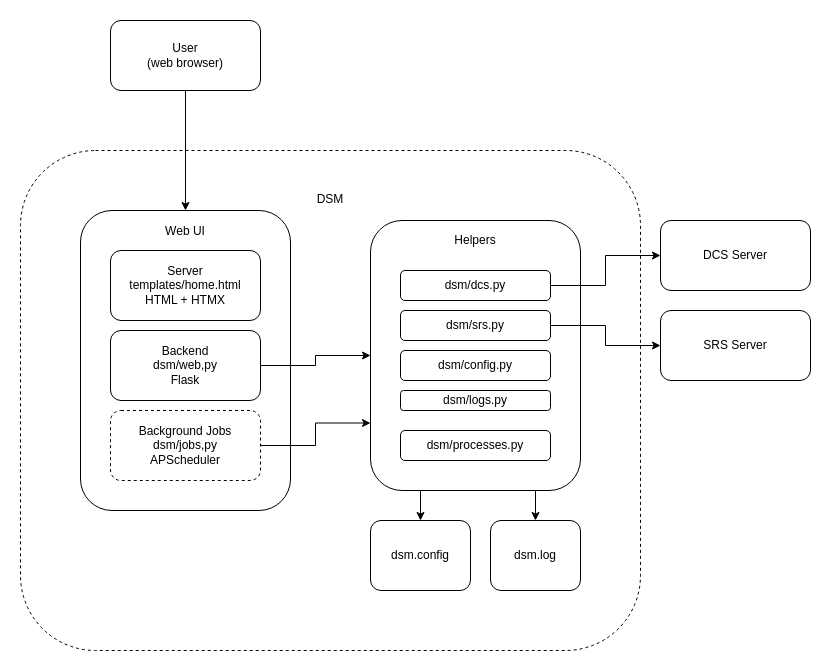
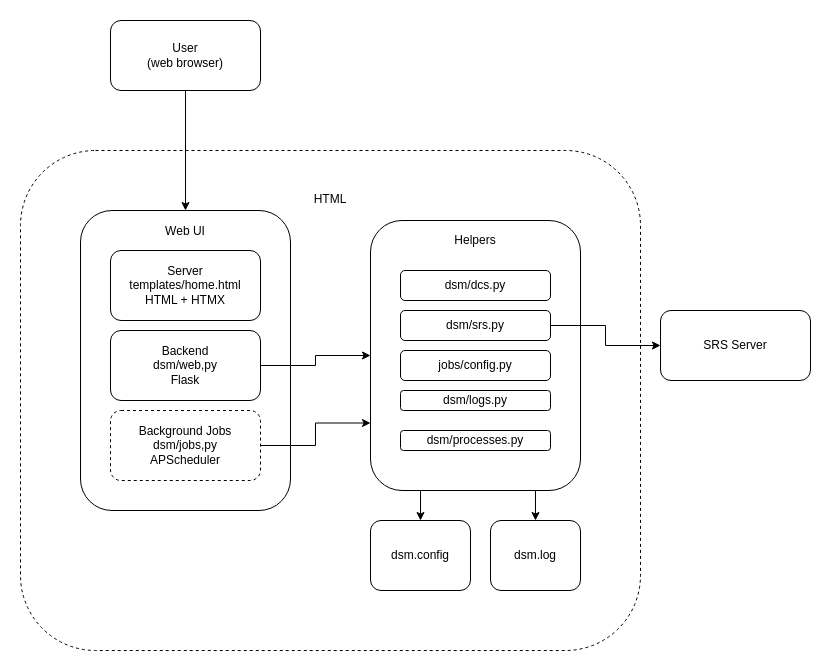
  <mxCell id="0" />
  <mxCell id="1" parent="0" />
- <mxCell id="2" value="&lt;div&gt;DSM&lt;/div&gt;&lt;div&gt;&lt;br&gt;&lt;/div&gt;&lt;div&gt;&lt;br&gt;&lt;/div&gt;&lt;div&gt;&lt;br&gt;&lt;/div&gt;&lt;div&gt;&lt;br&gt;&lt;/div&gt;&lt;div&gt;&lt;br&gt;&lt;/div&gt;&lt;div&gt;&lt;br&gt;&lt;/div&gt;&lt;div&gt;&lt;br&gt;&lt;/div&gt;&lt;div&gt;&lt;br&gt;&lt;/div&gt;&lt;div&gt;&lt;br&gt;&lt;/div&gt;&lt;div&gt;&lt;br&gt;&lt;/div&gt;&lt;div&gt;&lt;br&gt;&lt;/div&gt;&lt;div&gt;&lt;br&gt;&lt;/div&gt;&lt;div&gt;&lt;br&gt;&lt;/div&gt;&lt;div&gt;&lt;br&gt;&lt;/div&gt;&lt;div&gt;&lt;br&gt;&lt;/div&gt;&lt;div&gt;&lt;br&gt;&lt;/div&gt;&lt;div&gt;&lt;br&gt;&lt;/div&gt;&lt;div&gt;&lt;br&gt;&lt;/div&gt;&lt;div&gt;&lt;br&gt;&lt;/div&gt;&lt;div&gt;&lt;br&gt;&lt;/div&gt;&lt;div&gt;&lt;br&gt;&lt;/div&gt;&lt;div&gt;&lt;br&gt;&lt;/div&gt;&lt;div&gt;&lt;br&gt;&lt;/div&gt;&lt;div&gt;&lt;br&gt;&lt;/div&gt;&lt;div&gt;&lt;br&gt;&lt;/div&gt;&lt;div&gt;&lt;br&gt;&lt;/div&gt;&lt;div&gt;&lt;br&gt;&lt;/div&gt;&lt;div&gt;&lt;br&gt;&lt;/div&gt;" style="rounded=1;whiteSpace=wrap;html=1;fillColor=none;dashed=1;movable=1;resizable=1;rotatable=1;deletable=1;editable=1;locked=0;connectable=1;" vertex="1" parent="1"><mxGeometry x="20" y="150" width="620" height="500" as="geometry" /></mxCell>
+ <mxCell id="2" value="&lt;div&gt;HTML&lt;/div&gt;&lt;div&gt;&lt;br&gt;&lt;/div&gt;&lt;div&gt;&lt;br&gt;&lt;/div&gt;&lt;div&gt;&lt;br&gt;&lt;/div&gt;&lt;div&gt;&lt;br&gt;&lt;/div&gt;&lt;div&gt;&lt;br&gt;&lt;/div&gt;&lt;div&gt;&lt;br&gt;&lt;/div&gt;&lt;div&gt;&lt;br&gt;&lt;/div&gt;&lt;div&gt;&lt;br&gt;&lt;/div&gt;&lt;div&gt;&lt;br&gt;&lt;/div&gt;&lt;div&gt;&lt;br&gt;&lt;/div&gt;&lt;div&gt;&lt;br&gt;&lt;/div&gt;&lt;div&gt;&lt;br&gt;&lt;/div&gt;&lt;div&gt;&lt;br&gt;&lt;/div&gt;&lt;div&gt;&lt;br&gt;&lt;/div&gt;&lt;div&gt;&lt;br&gt;&lt;/div&gt;&lt;div&gt;&lt;br&gt;&lt;/div&gt;&lt;div&gt;&lt;br&gt;&lt;/div&gt;&lt;div&gt;&lt;br&gt;&lt;/div&gt;&lt;div&gt;&lt;br&gt;&lt;/div&gt;&lt;div&gt;&lt;br&gt;&lt;/div&gt;&lt;div&gt;&lt;br&gt;&lt;/div&gt;&lt;div&gt;&lt;br&gt;&lt;/div&gt;&lt;div&gt;&lt;br&gt;&lt;/div&gt;&lt;div&gt;&lt;br&gt;&lt;/div&gt;&lt;div&gt;&lt;br&gt;&lt;/div&gt;&lt;div&gt;&lt;br&gt;&lt;/div&gt;&lt;div&gt;&lt;br&gt;&lt;/div&gt;&lt;div&gt;&lt;br&gt;&lt;/div&gt;" style="rounded=1;whiteSpace=wrap;html=1;fillColor=none;dashed=1;movable=1;resizable=1;rotatable=1;deletable=1;editable=1;locked=0;connectable=1;" vertex="1" parent="1"><mxGeometry x="20" y="150" width="620" height="500" as="geometry" /></mxCell>
  <mxCell id="3" value="&lt;div&gt;Web UI&lt;/div&gt;&lt;div&gt;&lt;br&gt;&lt;/div&gt;&lt;div&gt;&lt;br&gt;&lt;/div&gt;&lt;div&gt;&lt;br&gt;&lt;/div&gt;&lt;div&gt;&lt;br&gt;&lt;/div&gt;&lt;div&gt;&lt;br&gt;&lt;/div&gt;&lt;div&gt;&lt;br&gt;&lt;/div&gt;&lt;div&gt;&lt;br&gt;&lt;/div&gt;&lt;div&gt;&lt;br&gt;&lt;/div&gt;&lt;div&gt;&lt;br&gt;&lt;/div&gt;&lt;div&gt;&lt;br&gt;&lt;/div&gt;&lt;div&gt;&lt;br&gt;&lt;/div&gt;&lt;div&gt;&lt;br&gt;&lt;/div&gt;&lt;div&gt;&lt;br&gt;&lt;/div&gt;&lt;div&gt;&lt;br&gt;&lt;/div&gt;&lt;div&gt;&lt;br&gt;&lt;/div&gt;&lt;div&gt;&lt;br&gt;&lt;/div&gt;&lt;div&gt;&lt;br&gt;&lt;/div&gt;&lt;div&gt;&lt;br&gt;&lt;/div&gt;" style="rounded=1;whiteSpace=wrap;html=1;" vertex="1" parent="1"><mxGeometry x="80" y="210" width="210" height="300" as="geometry" /></mxCell>
  <mxCell id="4" value="&lt;div&gt;Server&lt;/div&gt;&lt;div&gt;templates/home.html&lt;/div&gt;&lt;div&gt;HTML + HTMX&lt;/div&gt;" style="rounded=1;whiteSpace=wrap;html=1;" vertex="1" parent="1"><mxGeometry x="110" y="250" width="150" height="70" as="geometry" /></mxCell>
  <mxCell id="5" style="edgeStyle=orthogonalEdgeStyle;rounded=0;orthogonalLoop=1;jettySize=auto;html=1;" edge="1" parent="1" source="6" target="9"><mxGeometry relative="1" as="geometry" /></mxCell>
  <mxCell id="6" value="&lt;div&gt;Backend&lt;/div&gt;&lt;div&gt;dsm/web,py&lt;/div&gt;&lt;div&gt;Flask&lt;/div&gt;" style="rounded=1;whiteSpace=wrap;html=1;" vertex="1" parent="1"><mxGeometry x="110" y="330" width="150" height="70" as="geometry" /></mxCell>
  <mxCell id="7" style="edgeStyle=orthogonalEdgeStyle;rounded=0;orthogonalLoop=1;jettySize=auto;html=1;exitX=0.25;exitY=1;exitDx=0;exitDy=0;entryX=0.5;entryY=0;entryDx=0;entryDy=0;" edge="1" parent="1" source="9" target="23"><mxGeometry relative="1" as="geometry" /></mxCell>
  <mxCell id="8" style="edgeStyle=orthogonalEdgeStyle;rounded=0;orthogonalLoop=1;jettySize=auto;html=1;exitX=0.75;exitY=1;exitDx=0;exitDy=0;entryX=0.5;entryY=0;entryDx=0;entryDy=0;" edge="1" parent="1" source="9" target="24"><mxGeometry relative="1" as="geometry" /></mxCell>
  <mxCell id="9" value="&lt;div&gt;Helpers&lt;/div&gt;&lt;div&gt;&lt;br&gt;&lt;/div&gt;&lt;div&gt;&lt;br&gt;&lt;/div&gt;&lt;div&gt;&lt;br&gt;&lt;/div&gt;&lt;div&gt;&lt;br&gt;&lt;/div&gt;&lt;div&gt;&lt;br&gt;&lt;/div&gt;&lt;div&gt;&lt;br&gt;&lt;/div&gt;&lt;div&gt;&lt;br&gt;&lt;/div&gt;&lt;div&gt;&lt;br&gt;&lt;/div&gt;&lt;div&gt;&lt;br&gt;&lt;/div&gt;&lt;div&gt;&lt;br&gt;&lt;/div&gt;&lt;div&gt;&lt;br&gt;&lt;/div&gt;&lt;div&gt;&lt;br&gt;&lt;/div&gt;&lt;div&gt;&lt;br&gt;&lt;/div&gt;&lt;div&gt;&lt;br&gt;&lt;/div&gt;&lt;div&gt;&lt;br&gt;&lt;/div&gt;&lt;div&gt;&lt;br&gt;&lt;/div&gt;" style="rounded=1;whiteSpace=wrap;html=1;" vertex="1" parent="1"><mxGeometry x="370" y="220" width="210" height="270" as="geometry" /></mxCell>
- <mxCell id="10" style="edgeStyle=orthogonalEdgeStyle;rounded=0;orthogonalLoop=1;jettySize=auto;html=1;entryX=0;entryY=0.5;entryDx=0;entryDy=0;" edge="1" parent="1" source="11" target="19"><mxGeometry relative="1" as="geometry" /></mxCell>
  <mxCell id="11" value="dsm/dcs.py" style="rounded=1;whiteSpace=wrap;html=1;" vertex="1" parent="1"><mxGeometry x="400" y="270" width="150" height="30" as="geometry" /></mxCell>
  <mxCell id="12" style="edgeStyle=orthogonalEdgeStyle;rounded=0;orthogonalLoop=1;jettySize=auto;html=1;" edge="1" parent="1" source="13" target="20"><mxGeometry relative="1" as="geometry" /></mxCell>
  <mxCell id="13" value="dsm/srs.py" style="rounded=1;whiteSpace=wrap;html=1;" vertex="1" parent="1"><mxGeometry x="400" y="310" width="150" height="30" as="geometry" /></mxCell>
- <mxCell id="14" value="dsm/config.py" style="rounded=1;whiteSpace=wrap;html=1;" vertex="1" parent="1"><mxGeometry x="400" y="350" width="150" height="30" as="geometry" /></mxCell>
+ <mxCell id="14" value="jobs/config.py" style="rounded=1;whiteSpace=wrap;html=1;" vertex="1" parent="1"><mxGeometry x="400" y="350" width="150" height="30" as="geometry" /></mxCell>
  <mxCell id="15" value="dsm/logs.py" style="rounded=1;whiteSpace=wrap;html=1;" vertex="1" parent="1"><mxGeometry x="400" y="390" width="150" height="20" as="geometry" /></mxCell>
- <mxCell id="16" value="dsm/processes.py" style="rounded=1;whiteSpace=wrap;html=1;" vertex="1" parent="1"><mxGeometry x="400" y="430" width="150" height="30" as="geometry" /></mxCell>
+ <mxCell id="16" value="dsm/processes.py" style="rounded=1;whiteSpace=wrap;html=1;" vertex="1" parent="1"><mxGeometry x="400" y="430" width="150" height="20" as="geometry" /></mxCell>
  <mxCell id="17" style="edgeStyle=orthogonalEdgeStyle;rounded=0;orthogonalLoop=1;jettySize=auto;html=1;entryX=0;entryY=0.75;entryDx=0;entryDy=0;" edge="1" parent="1" source="18" target="9"><mxGeometry relative="1" as="geometry" /></mxCell>
  <mxCell id="18" value="&lt;div&gt;Background Jobs&lt;/div&gt;&lt;div&gt;dsm/jobs,py&lt;/div&gt;&lt;div&gt;APScheduler&lt;/div&gt;" style="rounded=1;whiteSpace=wrap;html=1;dashed=1;" vertex="1" parent="1"><mxGeometry x="110" y="410" width="150" height="70" as="geometry" /></mxCell>
- <mxCell id="19" value="DCS Server" style="rounded=1;whiteSpace=wrap;html=1;" vertex="1" parent="1"><mxGeometry x="660" y="220" width="150" height="70" as="geometry" /></mxCell>
  <mxCell id="20" value="SRS Server" style="rounded=1;whiteSpace=wrap;html=1;" vertex="1" parent="1"><mxGeometry x="660" y="310" width="150" height="70" as="geometry" /></mxCell>
  <mxCell id="21" style="edgeStyle=orthogonalEdgeStyle;rounded=0;orthogonalLoop=1;jettySize=auto;html=1;entryX=0.5;entryY=0;entryDx=0;entryDy=0;" edge="1" parent="1" source="22" target="3"><mxGeometry relative="1" as="geometry" /></mxCell>
  <mxCell id="22" value="&lt;div&gt;User&lt;/div&gt;&lt;div&gt;(web browser)&lt;/div&gt;" style="rounded=1;whiteSpace=wrap;html=1;" vertex="1" parent="1"><mxGeometry x="110" y="20" width="150" height="70" as="geometry" /></mxCell>
  <mxCell id="23" value="dsm.config" style="rounded=1;whiteSpace=wrap;html=1;" vertex="1" parent="1"><mxGeometry x="370" y="520" width="100" height="70" as="geometry" /></mxCell>
  <mxCell id="24" value="dsm.log" style="rounded=1;whiteSpace=wrap;html=1;" vertex="1" parent="1"><mxGeometry x="490" y="520" width="90" height="70" as="geometry" /></mxCell>
